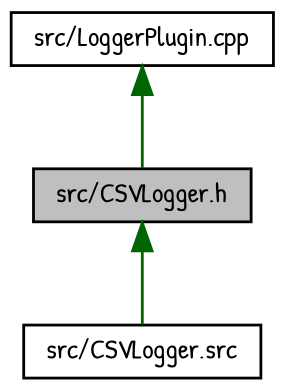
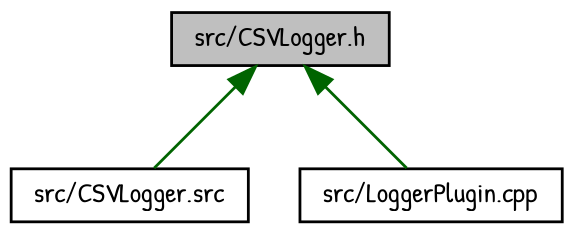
  digraph {
    fontname="Patrick Hand"
    node [color=black fillcolor=white fontname="Patrick Hand" fontsize=10 shape=record style=filled]
    edge [color=darkgreen dir=back fontname="Patrick Hand" fontsize=10 labelfontname=Helvetica labelfontsize=10 style=solid]
    n1 [fillcolor=grey75 fontcolor=black height=0.2 label="src/CSVLogger.h" width=0.4]
    n2 [height=0.2 label="src/CSVLogger.src" width=0.4]
    n3 [height=0.2 label="src/LoggerPlugin.cpp" width=0.4]
    n1 -> n2
-   n3 -> n1
+   n1 -> n3
  }
